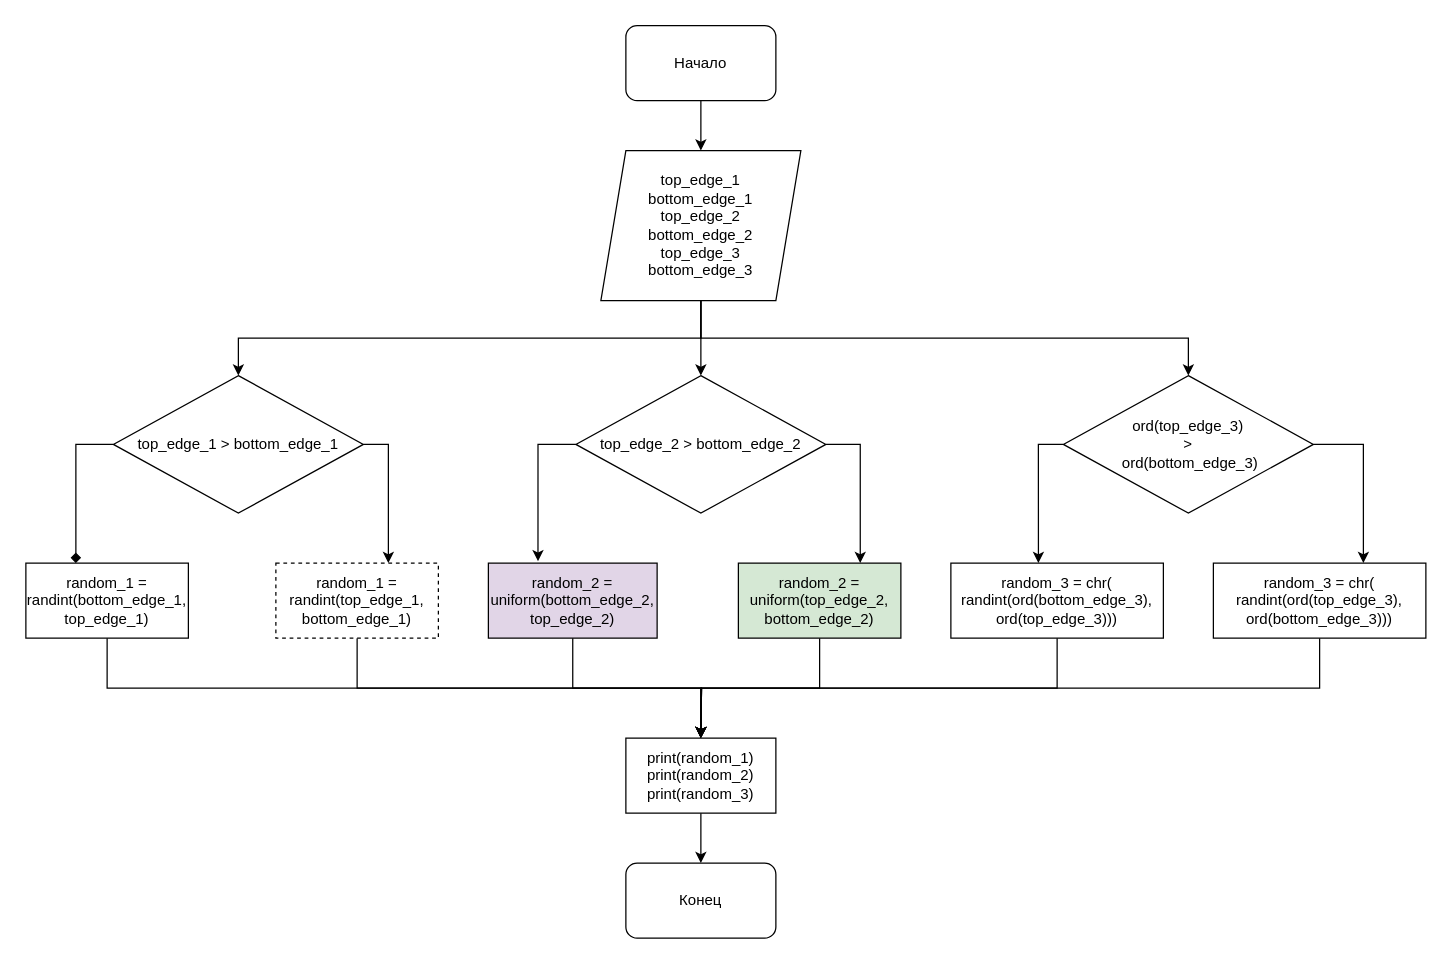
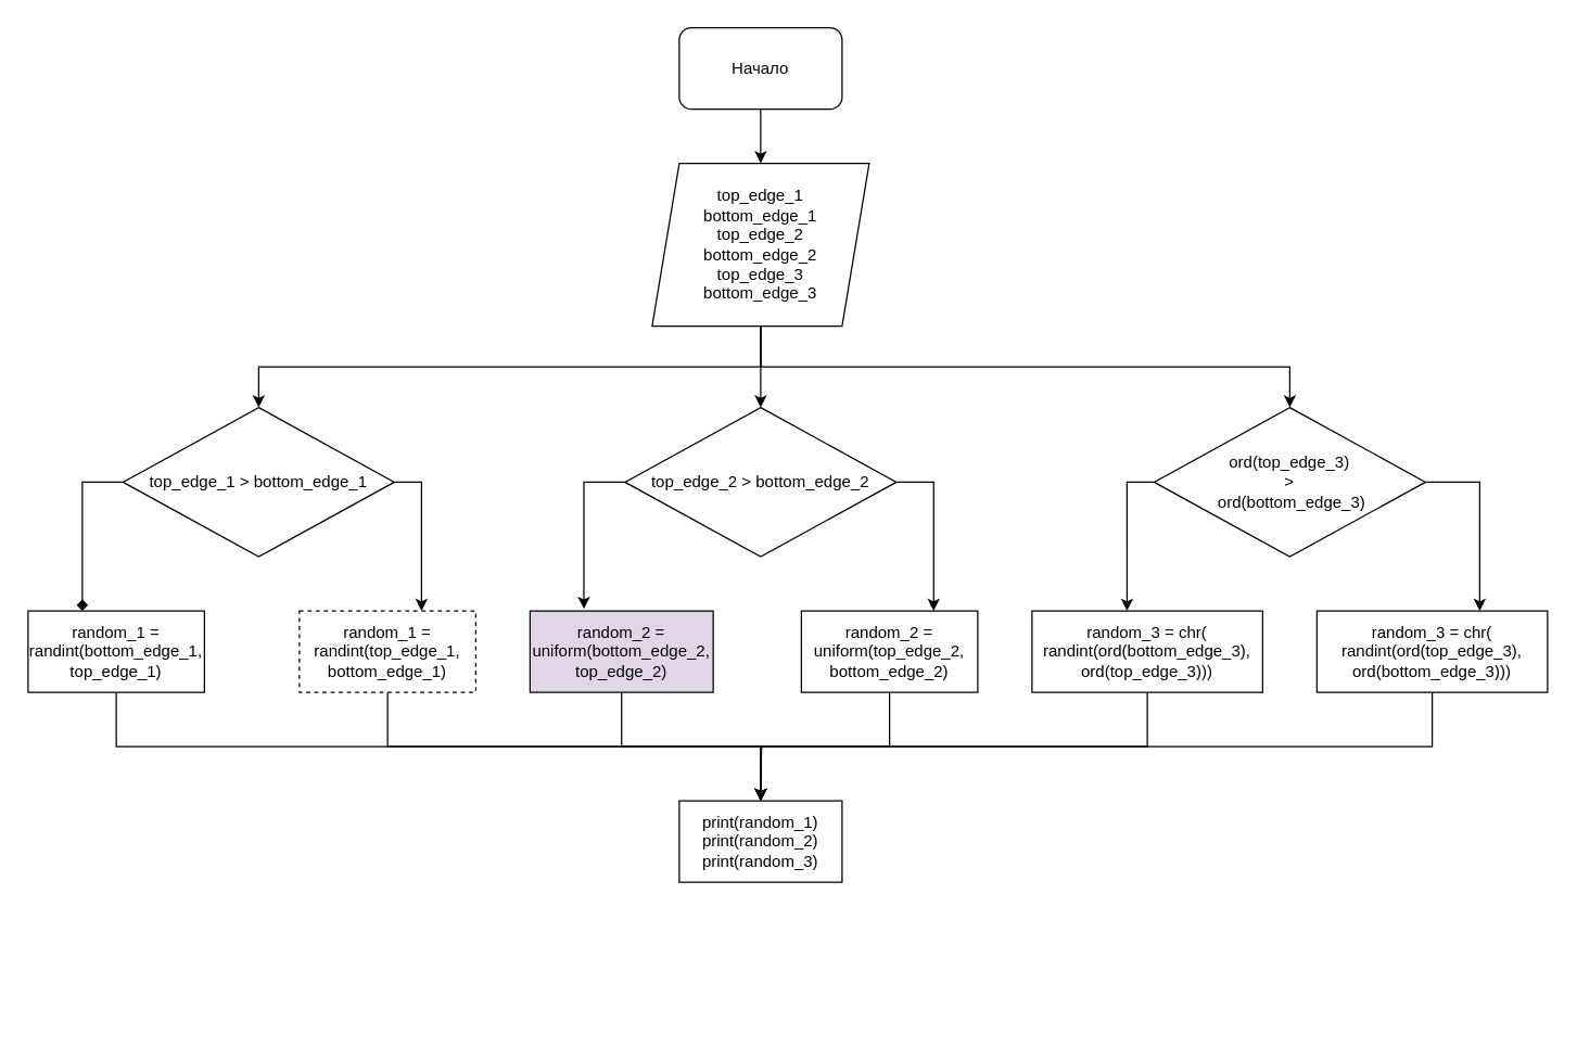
  <mxCell id="0" />
  <mxCell id="1" parent="0" />
  <mxCell id="2" style="edgeStyle=orthogonalEdgeStyle;rounded=0;orthogonalLoop=1;jettySize=auto;html=1;exitX=0.5;exitY=1;exitDx=0;exitDy=0;" edge="1" parent="1" source="3" target="7"><mxGeometry relative="1" as="geometry" /></mxCell>
  <mxCell id="3" value="Начало" style="rounded=1;whiteSpace=wrap;html=1;" vertex="1" parent="1"><mxGeometry x="500" y="20" width="120" height="60" as="geometry" /></mxCell>
  <mxCell id="4" style="edgeStyle=orthogonalEdgeStyle;rounded=0;orthogonalLoop=1;jettySize=auto;html=1;exitX=0.5;exitY=1;exitDx=0;exitDy=0;entryX=0.5;entryY=0;entryDx=0;entryDy=0;" edge="1" parent="1" source="7" target="10"><mxGeometry relative="1" as="geometry" /></mxCell>
  <mxCell id="5" style="edgeStyle=orthogonalEdgeStyle;rounded=0;orthogonalLoop=1;jettySize=auto;html=1;exitX=0.5;exitY=1;exitDx=0;exitDy=0;" edge="1" parent="1" source="7" target="16"><mxGeometry relative="1" as="geometry" /></mxCell>
  <mxCell id="6" style="edgeStyle=orthogonalEdgeStyle;rounded=0;orthogonalLoop=1;jettySize=auto;html=1;exitX=0.5;exitY=1;exitDx=0;exitDy=0;entryX=0.5;entryY=0;entryDx=0;entryDy=0;" edge="1" parent="1" source="7" target="13"><mxGeometry relative="1" as="geometry" /></mxCell>
  <mxCell id="7" value="top_edge_1&lt;br&gt;bottom_edge_1&lt;br&gt;top_edge_2&lt;br&gt;bottom_edge_2&lt;br&gt;top_edge_3&lt;br&gt;bottom_edge_3" style="shape=parallelogram;perimeter=parallelogramPerimeter;whiteSpace=wrap;html=1;fixedSize=1;" vertex="1" parent="1"><mxGeometry x="480" y="120" width="160" height="120" as="geometry" /></mxCell>
  <mxCell id="8" style="edgeStyle=orthogonalEdgeStyle;rounded=0;orthogonalLoop=1;jettySize=auto;html=1;exitX=0;exitY=0.5;exitDx=0;exitDy=0;endArrow=diamond;" edge="1" parent="1" source="10" target="18"><mxGeometry relative="1" as="geometry"><Array as="points"><mxPoint x="60" y="355" /></Array></mxGeometry></mxCell>
  <mxCell id="9" style="edgeStyle=orthogonalEdgeStyle;rounded=0;orthogonalLoop=1;jettySize=auto;html=1;exitX=1;exitY=0.5;exitDx=0;exitDy=0;" edge="1" parent="1" source="10" target="20"><mxGeometry relative="1" as="geometry"><Array as="points"><mxPoint x="310" y="355" /></Array></mxGeometry></mxCell>
  <mxCell id="10" value="top_edge_1 &amp;gt; bottom_edge_1" style="rhombus;whiteSpace=wrap;html=1;" vertex="1" parent="1"><mxGeometry x="90" y="300" width="200" height="110" as="geometry" /></mxCell>
  <mxCell id="11" style="edgeStyle=orthogonalEdgeStyle;rounded=0;orthogonalLoop=1;jettySize=auto;html=1;exitX=0;exitY=0.5;exitDx=0;exitDy=0;entryX=0.412;entryY=0;entryDx=0;entryDy=0;entryPerimeter=0;" edge="1" parent="1" source="13" target="26"><mxGeometry relative="1" as="geometry" /></mxCell>
  <mxCell id="12" style="edgeStyle=orthogonalEdgeStyle;rounded=0;orthogonalLoop=1;jettySize=auto;html=1;exitX=1;exitY=0.5;exitDx=0;exitDy=0;entryX=0.706;entryY=0;entryDx=0;entryDy=0;entryPerimeter=0;" edge="1" parent="1" source="13" target="28"><mxGeometry relative="1" as="geometry" /></mxCell>
  <mxCell id="13" value="ord(top_edge_3)&lt;br&gt;&amp;gt;&lt;br&gt;&amp;nbsp;ord(bottom_edge_3)" style="rhombus;whiteSpace=wrap;html=1;" vertex="1" parent="1"><mxGeometry x="850" y="300" width="200" height="110" as="geometry" /></mxCell>
  <mxCell id="14" style="edgeStyle=orthogonalEdgeStyle;rounded=0;orthogonalLoop=1;jettySize=auto;html=1;exitX=0;exitY=0.5;exitDx=0;exitDy=0;entryX=0.294;entryY=-0.026;entryDx=0;entryDy=0;entryPerimeter=0;" edge="1" parent="1" source="16" target="22"><mxGeometry relative="1" as="geometry" /></mxCell>
  <mxCell id="15" style="edgeStyle=orthogonalEdgeStyle;rounded=0;orthogonalLoop=1;jettySize=auto;html=1;exitX=1;exitY=0.5;exitDx=0;exitDy=0;entryX=0.75;entryY=0;entryDx=0;entryDy=0;" edge="1" parent="1" source="16" target="24"><mxGeometry relative="1" as="geometry" /></mxCell>
  <mxCell id="16" value="top_edge_2 &amp;gt; bottom_edge_2" style="rhombus;whiteSpace=wrap;html=1;" vertex="1" parent="1"><mxGeometry x="460" y="300" width="200" height="110" as="geometry" /></mxCell>
  <mxCell id="17" style="edgeStyle=orthogonalEdgeStyle;rounded=0;orthogonalLoop=1;jettySize=auto;html=1;exitX=0.5;exitY=1;exitDx=0;exitDy=0;entryX=0.5;entryY=0;entryDx=0;entryDy=0;" edge="1" parent="1" source="18" target="30"><mxGeometry relative="1" as="geometry" /></mxCell>
  <mxCell id="18" value="random_1 = randint(bottom_edge_1,&lt;br&gt;top_edge_1)" style="rounded=0;whiteSpace=wrap;html=1;" vertex="1" parent="1"><mxGeometry x="20" y="450" width="130" height="60" as="geometry" /></mxCell>
  <mxCell id="19" style="edgeStyle=orthogonalEdgeStyle;rounded=0;orthogonalLoop=1;jettySize=auto;html=1;exitX=0.5;exitY=1;exitDx=0;exitDy=0;" edge="1" parent="1" source="20"><mxGeometry relative="1" as="geometry"><mxPoint x="560" y="590" as="targetPoint" /></mxGeometry></mxCell>
  <mxCell id="20" value="random_1 = randint(top_edge_1,&lt;br&gt;bottom_edge_1)" style="rounded=0;whiteSpace=wrap;html=1;dashed=1;" vertex="1" parent="1"><mxGeometry x="220" y="450" width="130" height="60" as="geometry" /></mxCell>
  <mxCell id="21" style="edgeStyle=orthogonalEdgeStyle;rounded=0;orthogonalLoop=1;jettySize=auto;html=1;exitX=0.5;exitY=1;exitDx=0;exitDy=0;" edge="1" parent="1" source="22"><mxGeometry relative="1" as="geometry"><mxPoint x="560" y="590" as="targetPoint" /></mxGeometry></mxCell>
  <mxCell id="22" value="random_2 = uniform(bottom_edge_2,&lt;br&gt;top_edge_2)" style="rounded=0;whiteSpace=wrap;html=1;fillColor=#e1d5e7;" vertex="1" parent="1"><mxGeometry x="390" y="450" width="135" height="60" as="geometry" /></mxCell>
  <mxCell id="23" style="edgeStyle=orthogonalEdgeStyle;rounded=0;orthogonalLoop=1;jettySize=auto;html=1;exitX=0.5;exitY=1;exitDx=0;exitDy=0;" edge="1" parent="1" source="24" target="30"><mxGeometry relative="1" as="geometry" /></mxCell>
- <mxCell id="24" value="random_2 = uniform(top_edge_2,&lt;br&gt;bottom_edge_2)" style="rounded=0;whiteSpace=wrap;html=1;fillColor=#d5e8d4;" vertex="1" parent="1"><mxGeometry x="590" y="450" width="130" height="60" as="geometry" /></mxCell>
+ <mxCell id="24" value="random_2 = uniform(top_edge_2,&lt;br&gt;bottom_edge_2)" style="rounded=0;whiteSpace=wrap;html=1;" vertex="1" parent="1"><mxGeometry x="590" y="450" width="130" height="60" as="geometry" /></mxCell>
  <mxCell id="25" style="edgeStyle=orthogonalEdgeStyle;rounded=0;orthogonalLoop=1;jettySize=auto;html=1;exitX=0.5;exitY=1;exitDx=0;exitDy=0;" edge="1" parent="1" source="26"><mxGeometry relative="1" as="geometry"><mxPoint x="560" y="590" as="targetPoint" /></mxGeometry></mxCell>
  <mxCell id="26" value="random_3 = chr( randint(ord(bottom_edge_3),&lt;br&gt;ord(top_edge_3)))" style="rounded=0;whiteSpace=wrap;html=1;" vertex="1" parent="1"><mxGeometry x="760" y="450" width="170" height="60" as="geometry" /></mxCell>
  <mxCell id="27" style="edgeStyle=orthogonalEdgeStyle;rounded=0;orthogonalLoop=1;jettySize=auto;html=1;exitX=0.5;exitY=1;exitDx=0;exitDy=0;" edge="1" parent="1" source="28"><mxGeometry relative="1" as="geometry"><mxPoint x="560" y="590" as="targetPoint" /></mxGeometry></mxCell>
  <mxCell id="28" value="random_3 = chr( randint(ord(top_edge_3),&lt;br&gt;ord(bottom_edge_3)))" style="rounded=0;whiteSpace=wrap;html=1;" vertex="1" parent="1"><mxGeometry x="970" y="450" width="170" height="60" as="geometry" /></mxCell>
- <mxCell id="29" style="edgeStyle=orthogonalEdgeStyle;rounded=0;orthogonalLoop=1;jettySize=auto;html=1;exitX=0.5;exitY=1;exitDx=0;exitDy=0;" edge="1" parent="1" source="30" target="31"><mxGeometry relative="1" as="geometry" /></mxCell>
  <mxCell id="30" value="print(random_1)&lt;br&gt;print(random_2)&lt;br&gt;print(random_3)" style="rounded=0;whiteSpace=wrap;html=1;" vertex="1" parent="1"><mxGeometry x="500" y="590" width="120" height="60" as="geometry" /></mxCell>
- <mxCell id="31" value="Конец" style="rounded=1;whiteSpace=wrap;html=1;" vertex="1" parent="1"><mxGeometry x="500" y="690" width="120" height="60" as="geometry" /></mxCell>
